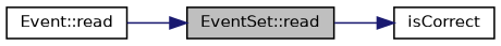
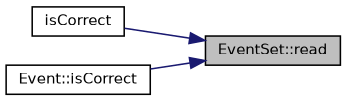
  digraph {
    rankdir=LR
    node [color=black fillcolor=white fontname=Helvetica fontsize=10 shape=record style=filled]
    edge [color=midnightblue fontname=Helvetica fontsize=10 labelfontname=Helvetica labelfontsize=10 style=solid]
    n1 [fillcolor=grey75 fontcolor=black height=0.2 label="EventSet::read" width=0.4]
    n2 [height=0.2 label=isCorrect width=0.4]
-   n3 [height=0.2 label="Event::read" width=0.4]
-   n1 -> n2
+   n3 [height=0.2 label="Event::isCorrect" width=0.4]
+   n2 -> n1
    n3 -> n1
  }
